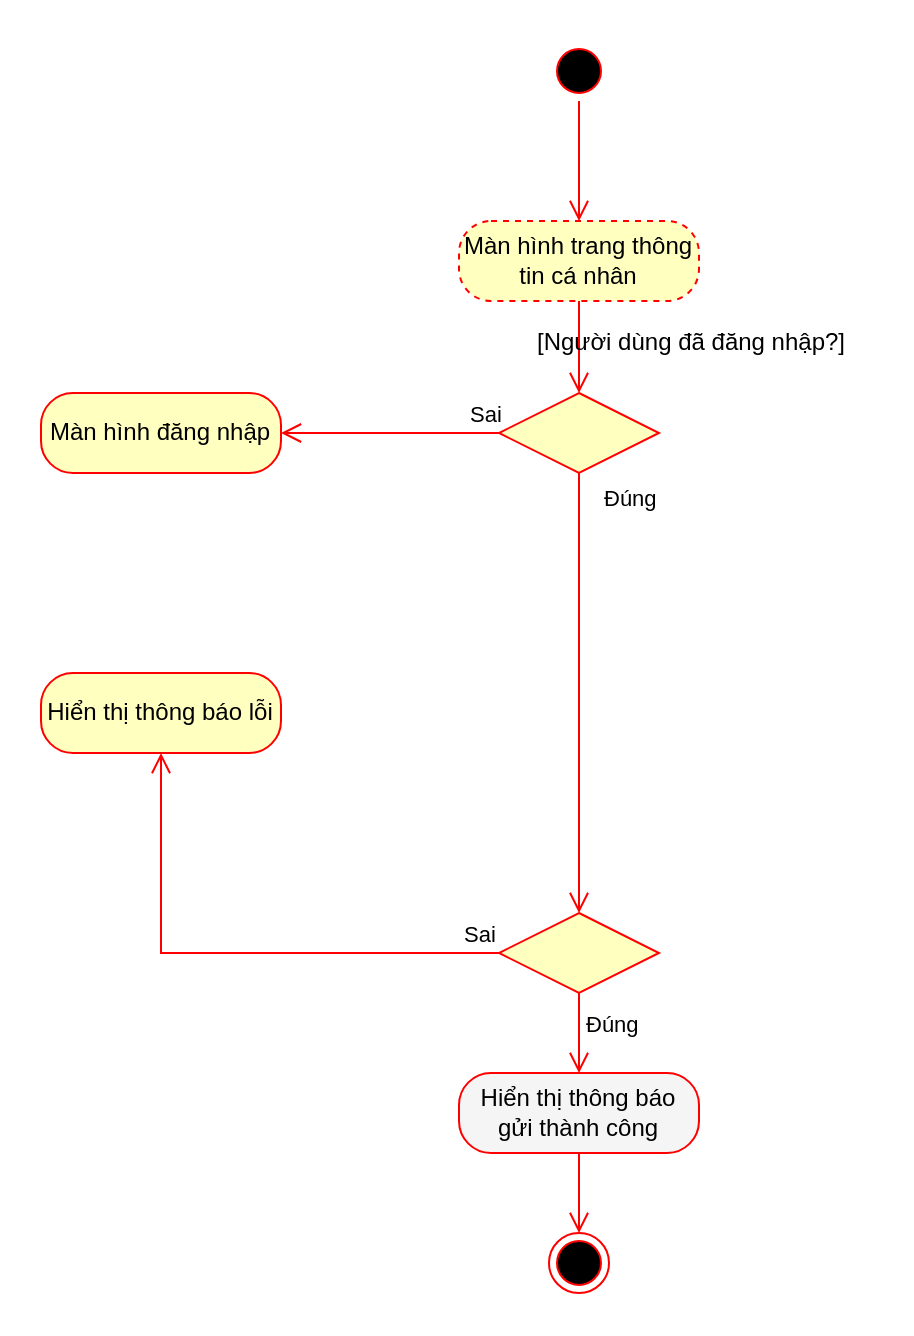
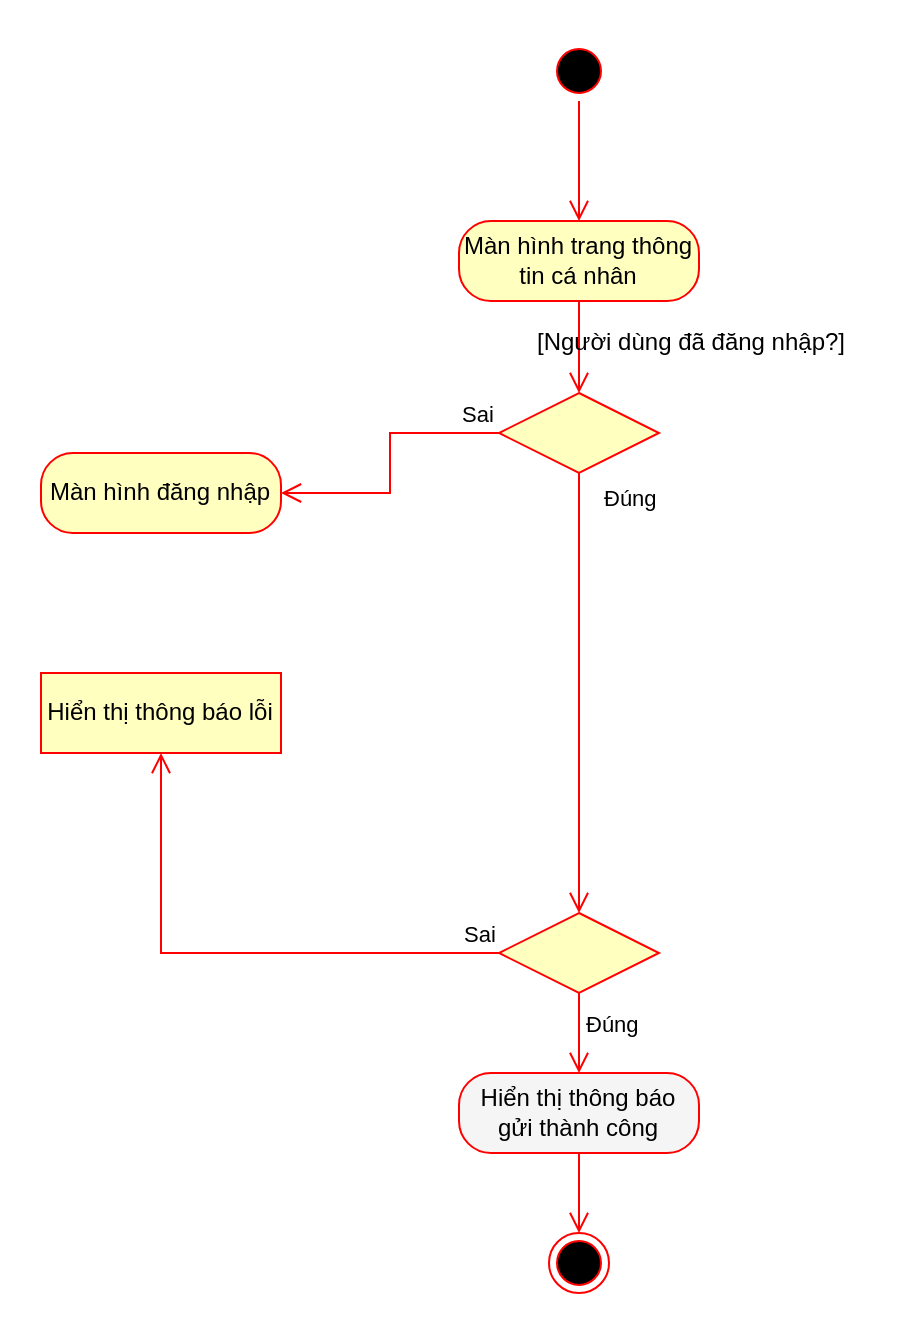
  <mxCell id="0" />
  <mxCell id="1" parent="0" />
  <mxCell id="2" value="" style="ellipse;html=1;shape=startState;fillColor=#000000;strokeColor=#ff0000;" parent="1" vertex="1"><mxGeometry x="274" y="20" width="30" height="30" as="geometry" /></mxCell>
  <mxCell id="3" value="" style="edgeStyle=orthogonalEdgeStyle;html=1;verticalAlign=bottom;endArrow=open;endSize=8;strokeColor=#ff0000;rounded=0;entryX=0.5;entryY=0;entryDx=0;entryDy=0;" parent="1" source="2" target="4" edge="1"><mxGeometry relative="1" as="geometry"><mxPoint x="289" y="110" as="targetPoint" /></mxGeometry></mxCell>
- <mxCell id="4" value="Màn hình trang thông tin cá nhân" style="rounded=1;whiteSpace=wrap;html=1;arcSize=40;fontColor=#000000;fillColor=#ffffc0;strokeColor=#ff0000;dashed=1;" parent="1" vertex="1"><mxGeometry x="229" y="110" width="120" height="40" as="geometry" /></mxCell>
+ <mxCell id="4" value="Màn hình trang thông tin cá nhân" style="rounded=1;whiteSpace=wrap;html=1;arcSize=40;fontColor=#000000;fillColor=#ffffc0;strokeColor=#ff0000;" parent="1" vertex="1"><mxGeometry x="229" y="110" width="120" height="40" as="geometry" /></mxCell>
  <mxCell id="5" value="" style="edgeStyle=orthogonalEdgeStyle;html=1;verticalAlign=bottom;endArrow=open;endSize=8;strokeColor=#ff0000;rounded=0;entryX=0.5;entryY=0;entryDx=0;entryDy=0;" parent="1" source="4" target="8" edge="1"><mxGeometry relative="1" as="geometry"><mxPoint x="289" y="216" as="targetPoint" /></mxGeometry></mxCell>
  <mxCell id="6" value="" style="ellipse;html=1;shape=endState;fillColor=#000000;strokeColor=#ff0000;" parent="1" vertex="1"><mxGeometry x="274" y="616" width="30" height="30" as="geometry" /></mxCell>
- <mxCell id="7" value="Hiển thị thông báo lỗi" style="rounded=1;whiteSpace=wrap;html=1;arcSize=40;fontColor=#000000;fillColor=#ffffc0;strokeColor=#ff0000;" parent="1" vertex="1"><mxGeometry x="20" y="336" width="120" height="40" as="geometry" /></mxCell>
+ <mxCell id="7" value="Hiển thị thông báo lỗi" style="whiteSpace=wrap;html=1;arcSize=40;fontColor=#000000;fillColor=#ffffc0;strokeColor=#ff0000;rounded=0;" parent="1" vertex="1"><mxGeometry x="20" y="336" width="120" height="40" as="geometry" /></mxCell>
  <mxCell id="8" value="" style="rhombus;whiteSpace=wrap;html=1;fontColor=#000000;fillColor=#ffffc0;strokeColor=#ff0000;" parent="1" vertex="1"><mxGeometry x="249" y="196" width="80" height="40" as="geometry" /></mxCell>
  <mxCell id="9" value="Sai" style="edgeStyle=orthogonalEdgeStyle;html=1;align=left;verticalAlign=bottom;endArrow=open;endSize=8;strokeColor=#ff0000;rounded=0;exitX=0;exitY=0.5;exitDx=0;exitDy=0;entryX=1;entryY=0.5;entryDx=0;entryDy=0;" parent="1" source="8" target="12" edge="1"><mxGeometry x="-0.707" relative="1" as="geometry"><mxPoint x="120" y="216" as="targetPoint" /><mxPoint x="440" y="106" as="sourcePoint" /><mxPoint as="offset" /></mxGeometry></mxCell>
  <mxCell id="10" value="Đúng" style="edgeStyle=orthogonalEdgeStyle;html=1;align=left;verticalAlign=top;endArrow=open;endSize=8;strokeColor=#ff0000;rounded=0;exitX=0.5;exitY=1;exitDx=0;exitDy=0;entryX=0.5;entryY=0;entryDx=0;entryDy=0;" parent="1" source="8" target="13" edge="1"><mxGeometry x="-1" y="11" relative="1" as="geometry"><mxPoint x="289" y="336" as="targetPoint" /><mxPoint x="170" y="66" as="sourcePoint" /><mxPoint as="offset" /></mxGeometry></mxCell>
  <mxCell id="11" value="[Người dùng đã đăng nhập?]" style="text;html=1;align=center;verticalAlign=middle;resizable=0;points=[];autosize=1;strokeColor=none;fillColor=none;" parent="1" vertex="1"><mxGeometry x="255" y="156" width="180" height="30" as="geometry" /></mxCell>
- <mxCell id="12" value="Màn hình đăng nhập" style="rounded=1;whiteSpace=wrap;html=1;arcSize=40;fontColor=#000000;fillColor=#ffffc0;strokeColor=#ff0000;" parent="1" vertex="1"><mxGeometry x="20" y="196" width="120" height="40" as="geometry" /></mxCell>
+ <mxCell id="12" value="Màn hình đăng nhập" style="rounded=1;whiteSpace=wrap;html=1;arcSize=40;fontColor=#000000;fillColor=#ffffc0;strokeColor=#ff0000;" parent="1" vertex="1"><mxGeometry x="20" y="226" width="120" height="40" as="geometry" /></mxCell>
  <mxCell id="13" value="" style="rhombus;whiteSpace=wrap;html=1;fontColor=#000000;fillColor=#ffffc0;strokeColor=#ff0000;" parent="1" vertex="1"><mxGeometry x="249" y="456" width="80" height="40" as="geometry" /></mxCell>
  <mxCell id="14" value="Sai" style="edgeStyle=orthogonalEdgeStyle;html=1;align=left;verticalAlign=bottom;endArrow=open;endSize=8;strokeColor=#ff0000;rounded=0;entryX=0.5;entryY=1;entryDx=0;entryDy=0;" parent="1" source="13" target="7" edge="1"><mxGeometry x="-0.858" relative="1" as="geometry"><mxPoint x="60" y="476" as="targetPoint" /><mxPoint as="offset" /></mxGeometry></mxCell>
  <mxCell id="15" value="Đúng" style="edgeStyle=orthogonalEdgeStyle;html=1;align=left;verticalAlign=top;endArrow=open;endSize=8;strokeColor=#ff0000;rounded=0;exitX=0.5;exitY=1;exitDx=0;exitDy=0;entryX=0.5;entryY=0;entryDx=0;entryDy=0;" parent="1" source="13" target="16" edge="1"><mxGeometry x="-0.85" y="2" relative="1" as="geometry"><mxPoint x="289" y="556" as="targetPoint" /><mxPoint x="299" y="386" as="sourcePoint" /><mxPoint as="offset" /></mxGeometry></mxCell>
  <mxCell id="16" value="Hiển thị thông báo gửi thành công" style="rounded=1;whiteSpace=wrap;html=1;arcSize=40;fontColor=#000000;fillColor=#f5f5f5;strokeColor=#ff0000;" parent="1" vertex="1"><mxGeometry x="229" y="536" width="120" height="40" as="geometry" /></mxCell>
  <mxCell id="17" value="" style="edgeStyle=orthogonalEdgeStyle;html=1;verticalAlign=bottom;endArrow=open;endSize=8;strokeColor=#ff0000;rounded=0;entryX=0.5;entryY=0;entryDx=0;entryDy=0;" parent="1" source="16" target="6" edge="1"><mxGeometry relative="1" as="geometry"><mxPoint x="289" y="636" as="targetPoint" /></mxGeometry></mxCell>
